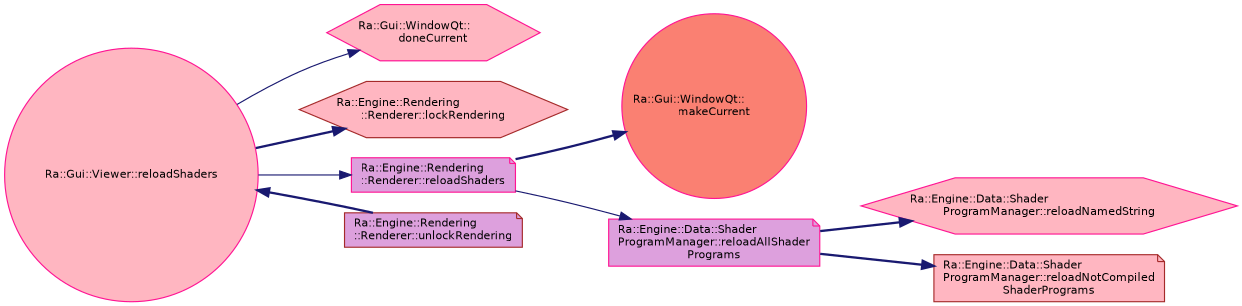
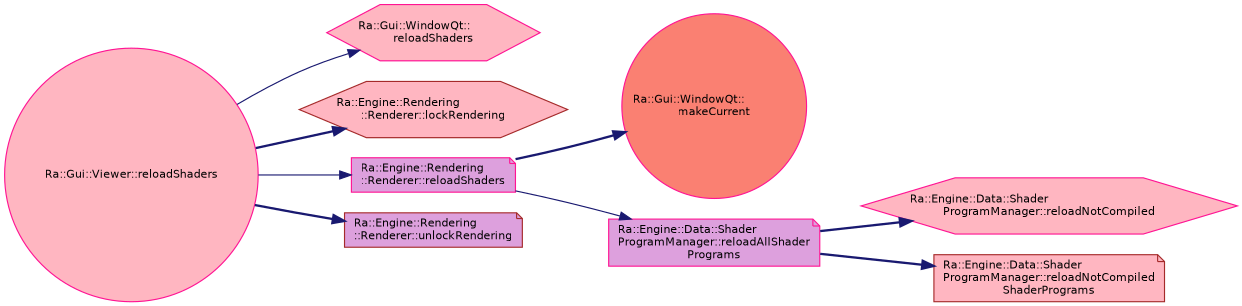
  digraph {
    rankdir=LR
    node [color=deeppink fillcolor=lightpink fontname=Helvetica fontsize=10 shape=note style=filled]
    edge [color=midnightblue fontname=Helvetica fontsize=10 labelfontname=Helvetica labelfontsize=10 style=bold]
    n1 [fontcolor=black height=0.2 label="Ra::Gui::Viewer::reloadShaders" shape=circle width=0.4]
-   n2 [height=0.2 label="Ra::Gui::WindowQt::\ldoneCurrent" shape=hexagon width=0.4]
+   n2 [height=0.2 label="Ra::Gui::WindowQt::\lreloadShaders" shape=hexagon width=0.4]
    n3 [color=brown height=0.2 label="Ra::Engine::Rendering\l::Renderer::lockRendering" shape=hexagon width=0.4]
    n4 [fillcolor=plum height=0.2 label="Ra::Engine::Rendering\l::Renderer::reloadShaders" width=0.4]
    n5 [color=brown fillcolor=plum height=0.2 label="Ra::Engine::Rendering\l::Renderer::unlockRendering" width=0.4]
    n6 [fillcolor=salmon height=0.2 label="Ra::Gui::WindowQt::\lmakeCurrent" shape=circle width=0.4]
    n7 [fillcolor=plum height=0.2 label="Ra::Engine::Data::Shader\lProgramManager::reloadAllShader\lPrograms" width=0.4]
-   n8 [height=0.2 label="Ra::Engine::Data::Shader\lProgramManager::reloadNamedString" shape=hexagon width=0.4]
+   n8 [height=0.2 label="Ra::Engine::Data::Shader\lProgramManager::reloadNotCompiled" shape=hexagon width=0.4]
    n9 [color=brown height=0.2 label="Ra::Engine::Data::Shader\lProgramManager::reloadNotCompiled\lShaderPrograms" width=0.4]
    n1 -> n2 [style=solid]
    n1 -> n3
    n1 -> n4 [style=solid]
-   n5 -> n1
+   n1 -> n5
    n4 -> n6
    n4 -> n7 [style=solid]
    n7 -> n8
    n7 -> n9
  }
